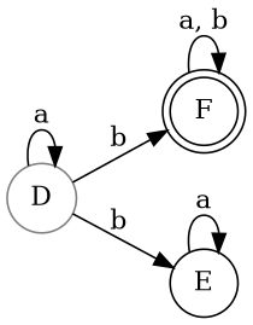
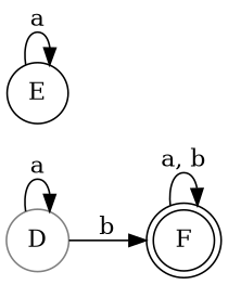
  digraph {
    rankdir=LR
    node [shape=circle]
    F [shape=doublecircle]
    D [color="#808080"]
    E
    F -> F [label="a, b"]
    D -> F [label=b]
    D -> D [label=a]
-   D -> E [label=b]
    E -> E [label=a]
  }
